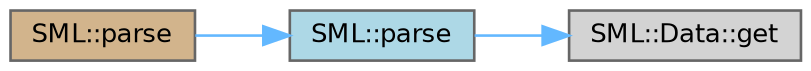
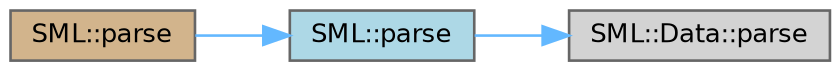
  digraph {
    rankdir=RL
    node [color=grey40 fontname=Helvetica fontsize=10 shape=box style=filled]
    edge [color=steelblue1 dir=back fontname=Helvetica fontsize=10 labelfontname=Helvetica labelfontsize=10 style=solid]
-   n1 [color=gray40 fillcolor=lightgrey fontcolor=black height=0.2 label="SML::Data::get" width=0.4]
+   n1 [color=gray40 fillcolor=lightgrey fontcolor=black height=0.2 label="SML::Data::parse" width=0.4]
    n2 [fillcolor=lightblue height=0.2 label="SML::parse" width=0.4]
    n3 [fillcolor=tan height=0.2 label="SML::parse" width=0.4]
    n1 -> n2
    n2 -> n3
  }
